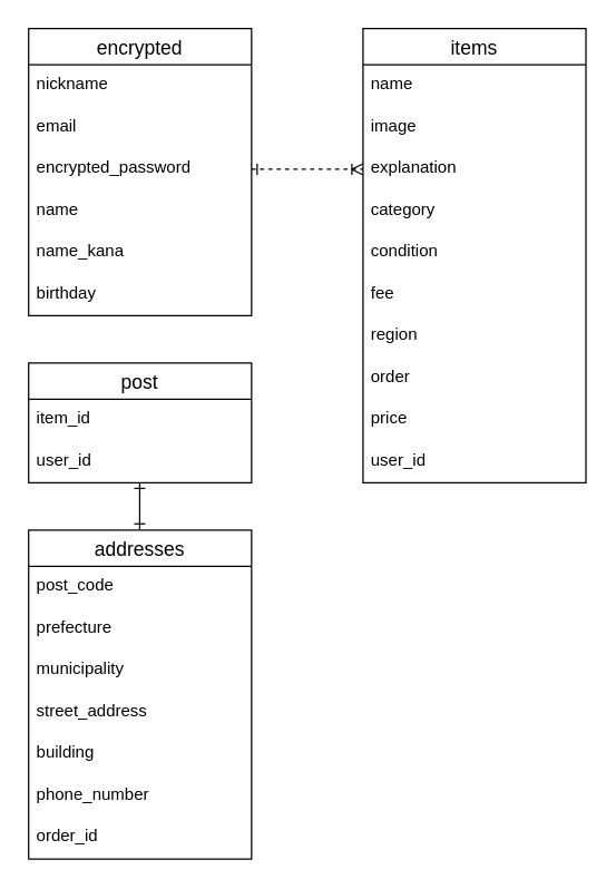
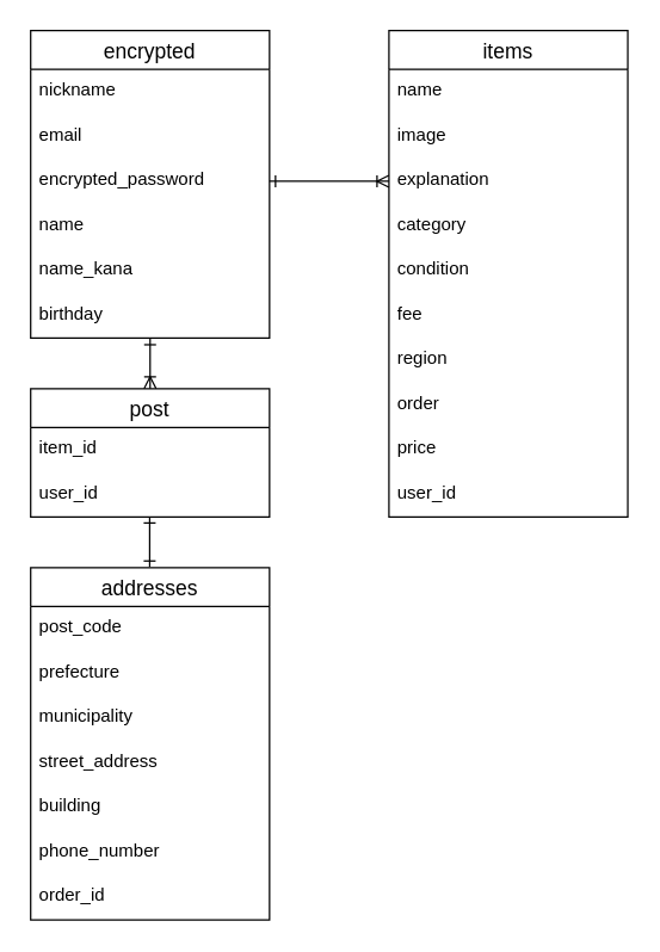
  <mxCell id="0" />
  <mxCell id="1" parent="0" />
  <mxCell id="2" value="encrypted" style="swimlane;fontStyle=0;childLayout=stackLayout;horizontal=1;startSize=26;horizontalStack=0;resizeParent=1;resizeParentMax=0;resizeLast=0;collapsible=1;marginBottom=0;align=center;fontSize=14;" parent="1" vertex="1"><mxGeometry x="20" y="20" width="160" height="206" as="geometry"><mxRectangle x="120" y="320" width="70" height="30" as="alternateBounds" /></mxGeometry></mxCell>
  <mxCell id="3" value="nickname" style="text;strokeColor=none;fillColor=none;spacingLeft=4;spacingRight=4;overflow=hidden;rotatable=0;points=[[0,0.5],[1,0.5]];portConstraint=eastwest;fontSize=12;" parent="2" vertex="1"><mxGeometry y="26" width="160" height="30" as="geometry" /></mxCell>
  <mxCell id="4" value="email" style="text;strokeColor=none;fillColor=none;spacingLeft=4;spacingRight=4;overflow=hidden;rotatable=0;points=[[0,0.5],[1,0.5]];portConstraint=eastwest;fontSize=12;" parent="2" vertex="1"><mxGeometry y="56" width="160" height="30" as="geometry" /></mxCell>
  <mxCell id="5" value="encrypted_password" style="text;strokeColor=none;fillColor=none;spacingLeft=4;spacingRight=4;overflow=hidden;rotatable=0;points=[[0,0.5],[1,0.5]];portConstraint=eastwest;fontSize=12;" parent="2" vertex="1"><mxGeometry y="86" width="160" height="30" as="geometry" /></mxCell>
  <mxCell id="6" value="name" style="text;strokeColor=none;fillColor=none;spacingLeft=4;spacingRight=4;overflow=hidden;rotatable=0;points=[[0,0.5],[1,0.5]];portConstraint=eastwest;fontSize=12;" parent="2" vertex="1"><mxGeometry y="116" width="160" height="30" as="geometry" /></mxCell>
  <mxCell id="7" value="name_kana" style="text;strokeColor=none;fillColor=none;spacingLeft=4;spacingRight=4;overflow=hidden;rotatable=0;points=[[0,0.5],[1,0.5]];portConstraint=eastwest;fontSize=12;" parent="2" vertex="1"><mxGeometry y="146" width="160" height="30" as="geometry" /></mxCell>
  <mxCell id="8" value="birthday" style="text;strokeColor=none;fillColor=none;spacingLeft=4;spacingRight=4;overflow=hidden;rotatable=0;points=[[0,0.5],[1,0.5]];portConstraint=eastwest;fontSize=12;" parent="2" vertex="1"><mxGeometry y="176" width="160" height="30" as="geometry" /></mxCell>
  <mxCell id="9" value="items" style="swimlane;fontStyle=0;childLayout=stackLayout;horizontal=1;startSize=26;horizontalStack=0;resizeParent=1;resizeParentMax=0;resizeLast=0;collapsible=1;marginBottom=0;align=center;fontSize=14;" parent="1" vertex="1"><mxGeometry x="260" y="20" width="160" height="326" as="geometry" /></mxCell>
  <mxCell id="10" value="name" style="text;strokeColor=none;fillColor=none;spacingLeft=4;spacingRight=4;overflow=hidden;rotatable=0;points=[[0,0.5],[1,0.5]];portConstraint=eastwest;fontSize=12;" parent="9" vertex="1"><mxGeometry y="26" width="160" height="30" as="geometry" /></mxCell>
  <mxCell id="11" value="image" style="text;strokeColor=none;fillColor=none;spacingLeft=4;spacingRight=4;overflow=hidden;rotatable=0;points=[[0,0.5],[1,0.5]];portConstraint=eastwest;fontSize=12;" parent="9" vertex="1"><mxGeometry y="56" width="160" height="30" as="geometry" /></mxCell>
  <mxCell id="12" value="explanation" style="text;strokeColor=none;fillColor=none;spacingLeft=4;spacingRight=4;overflow=hidden;rotatable=0;points=[[0,0.5],[1,0.5]];portConstraint=eastwest;fontSize=12;" parent="9" vertex="1"><mxGeometry y="86" width="160" height="30" as="geometry" /></mxCell>
  <mxCell id="13" value="category" style="text;strokeColor=none;fillColor=none;spacingLeft=4;spacingRight=4;overflow=hidden;rotatable=0;points=[[0,0.5],[1,0.5]];portConstraint=eastwest;fontSize=12;" parent="9" vertex="1"><mxGeometry y="116" width="160" height="30" as="geometry" /></mxCell>
  <mxCell id="14" value="condition" style="text;strokeColor=none;fillColor=none;spacingLeft=4;spacingRight=4;overflow=hidden;rotatable=0;points=[[0,0.5],[1,0.5]];portConstraint=eastwest;fontSize=12;" parent="9" vertex="1"><mxGeometry y="146" width="160" height="30" as="geometry" /></mxCell>
  <mxCell id="15" value="fee" style="text;strokeColor=none;fillColor=none;spacingLeft=4;spacingRight=4;overflow=hidden;rotatable=0;points=[[0,0.5],[1,0.5]];portConstraint=eastwest;fontSize=12;" parent="9" vertex="1"><mxGeometry y="176" width="160" height="30" as="geometry" /></mxCell>
  <mxCell id="16" value="region" style="text;strokeColor=none;fillColor=none;spacingLeft=4;spacingRight=4;overflow=hidden;rotatable=0;points=[[0,0.5],[1,0.5]];portConstraint=eastwest;fontSize=12;" parent="9" vertex="1"><mxGeometry y="206" width="160" height="30" as="geometry" /></mxCell>
  <mxCell id="17" value="order" style="text;strokeColor=none;fillColor=none;spacingLeft=4;spacingRight=4;overflow=hidden;rotatable=0;points=[[0,0.5],[1,0.5]];portConstraint=eastwest;fontSize=12;" parent="9" vertex="1"><mxGeometry y="236" width="160" height="30" as="geometry" /></mxCell>
  <mxCell id="18" value="price" style="text;strokeColor=none;fillColor=none;spacingLeft=4;spacingRight=4;overflow=hidden;rotatable=0;points=[[0,0.5],[1,0.5]];portConstraint=eastwest;fontSize=12;" parent="9" vertex="1"><mxGeometry y="266" width="160" height="30" as="geometry" /></mxCell>
  <mxCell id="19" value="user_id" style="text;strokeColor=none;fillColor=none;spacingLeft=4;spacingRight=4;overflow=hidden;rotatable=0;points=[[0,0.5],[1,0.5]];portConstraint=eastwest;fontSize=12;" parent="9" vertex="1"><mxGeometry y="296" width="160" height="30" as="geometry" /></mxCell>
- <mxCell id="20" style="edgeStyle=none;html=1;exitX=1;exitY=0.5;exitDx=0;exitDy=0;entryX=0;entryY=0.5;entryDx=0;entryDy=0;startArrow=ERone;startFill=0;endArrow=ERoneToMany;endFill=0;dashed=1;" parent="1" source="5" target="12" edge="1"><mxGeometry relative="1" as="geometry" /></mxCell>
+ <mxCell id="20" style="edgeStyle=none;html=1;exitX=1;exitY=0.5;exitDx=0;exitDy=0;entryX=0;entryY=0.5;entryDx=0;entryDy=0;startArrow=ERone;startFill=0;endArrow=ERoneToMany;endFill=0;" parent="1" source="5" target="12" edge="1"><mxGeometry relative="1" as="geometry" /></mxCell>
  <mxCell id="21" value="post" style="swimlane;fontStyle=0;childLayout=stackLayout;horizontal=1;startSize=26;horizontalStack=0;resizeParent=1;resizeParentMax=0;resizeLast=0;collapsible=1;marginBottom=0;align=center;fontSize=14;" parent="1" vertex="1"><mxGeometry x="20" y="260" width="160" height="86" as="geometry" /></mxCell>
  <mxCell id="22" value="item_id" style="text;strokeColor=none;fillColor=none;spacingLeft=4;spacingRight=4;overflow=hidden;rotatable=0;points=[[0,0.5],[1,0.5]];portConstraint=eastwest;fontSize=12;" parent="21" vertex="1"><mxGeometry y="26" width="160" height="30" as="geometry" /></mxCell>
  <mxCell id="23" value="user_id" style="text;strokeColor=none;fillColor=none;spacingLeft=4;spacingRight=4;overflow=hidden;rotatable=0;points=[[0,0.5],[1,0.5]];portConstraint=eastwest;fontSize=12;" parent="21" vertex="1"><mxGeometry y="56" width="160" height="30" as="geometry" /></mxCell>
  <mxCell id="24" value="addresses" style="swimlane;fontStyle=0;childLayout=stackLayout;horizontal=1;startSize=26;horizontalStack=0;resizeParent=1;resizeParentMax=0;resizeLast=0;collapsible=1;marginBottom=0;align=center;fontSize=14;" parent="1" vertex="1"><mxGeometry x="20" y="380" width="160" height="236" as="geometry" /></mxCell>
  <mxCell id="25" value="post_code" style="text;strokeColor=none;fillColor=none;spacingLeft=4;spacingRight=4;overflow=hidden;rotatable=0;points=[[0,0.5],[1,0.5]];portConstraint=eastwest;fontSize=12;" parent="24" vertex="1"><mxGeometry y="26" width="160" height="30" as="geometry" /></mxCell>
  <mxCell id="26" value="prefecture" style="text;strokeColor=none;fillColor=none;spacingLeft=4;spacingRight=4;overflow=hidden;rotatable=0;points=[[0,0.5],[1,0.5]];portConstraint=eastwest;fontSize=12;" parent="24" vertex="1"><mxGeometry y="56" width="160" height="30" as="geometry" /></mxCell>
  <mxCell id="27" value="municipality" style="text;strokeColor=none;fillColor=none;spacingLeft=4;spacingRight=4;overflow=hidden;rotatable=0;points=[[0,0.5],[1,0.5]];portConstraint=eastwest;fontSize=12;" parent="24" vertex="1"><mxGeometry y="86" width="160" height="30" as="geometry" /></mxCell>
  <mxCell id="28" value="street_address" style="text;strokeColor=none;fillColor=none;spacingLeft=4;spacingRight=4;overflow=hidden;rotatable=0;points=[[0,0.5],[1,0.5]];portConstraint=eastwest;fontSize=12;" parent="24" vertex="1"><mxGeometry y="116" width="160" height="30" as="geometry" /></mxCell>
  <mxCell id="29" value="building" style="text;strokeColor=none;fillColor=none;spacingLeft=4;spacingRight=4;overflow=hidden;rotatable=0;points=[[0,0.5],[1,0.5]];portConstraint=eastwest;fontSize=12;" parent="24" vertex="1"><mxGeometry y="146" width="160" height="30" as="geometry" /></mxCell>
  <mxCell id="30" value="phone_number" style="text;strokeColor=none;fillColor=none;spacingLeft=4;spacingRight=4;overflow=hidden;rotatable=0;points=[[0,0.5],[1,0.5]];portConstraint=eastwest;fontSize=12;" parent="24" vertex="1"><mxGeometry y="176" width="160" height="30" as="geometry" /></mxCell>
  <mxCell id="31" value="order_id" style="text;strokeColor=none;fillColor=none;spacingLeft=4;spacingRight=4;overflow=hidden;rotatable=0;points=[[0,0.5],[1,0.5]];portConstraint=eastwest;fontSize=12;" parent="24" vertex="1"><mxGeometry y="206" width="160" height="30" as="geometry" /></mxCell>
+ <mxCell id="32" style="edgeStyle=none;html=1;entryX=0.5;entryY=0;entryDx=0;entryDy=0;startArrow=ERone;startFill=0;endArrow=ERoneToMany;endFill=0;exitX=0.5;exitY=1.018;exitDx=0;exitDy=0;exitPerimeter=0;" edge="1" parent="1" source="8" target="21"><mxGeometry relative="1" as="geometry"><mxPoint x="100" y="230" as="sourcePoint" /><mxPoint x="180" y="240" as="targetPoint" /></mxGeometry></mxCell>
  <mxCell id="33" style="edgeStyle=none;html=1;entryX=0.5;entryY=0;entryDx=0;entryDy=0;startArrow=ERone;startFill=0;endArrow=ERone;endFill=0;exitX=0.5;exitY=1.018;exitDx=0;exitDy=0;exitPerimeter=0;" edge="1" parent="1"><mxGeometry relative="1" as="geometry"><mxPoint x="99.71" y="346" as="sourcePoint" /><mxPoint x="99.71" y="379.46" as="targetPoint" /></mxGeometry></mxCell>
